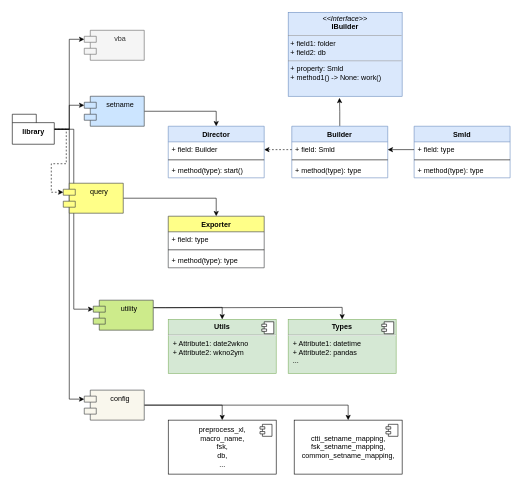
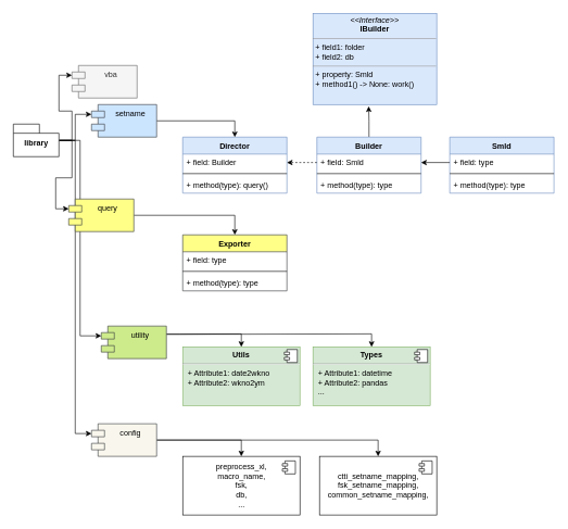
  <mxCell id="0" />
  <mxCell id="1" parent="0" />
  <mxCell id="2" value="Director" style="swimlane;fontStyle=1;align=center;verticalAlign=top;childLayout=stackLayout;horizontal=1;startSize=26;horizontalStack=0;resizeParent=1;resizeParentMax=0;resizeLast=0;collapsible=1;marginBottom=0;fillColor=#dae8fc;strokeColor=#6c8ebf;" vertex="1" parent="1"><mxGeometry x="280" y="210" width="160" height="86" as="geometry" /></mxCell>
  <mxCell id="3" value="+ field: Builder" style="text;strokeColor=none;fillColor=none;align=left;verticalAlign=top;spacingLeft=4;spacingRight=4;overflow=hidden;rotatable=0;points=[[0,0.5],[1,0.5]];portConstraint=eastwest;" vertex="1" parent="2"><mxGeometry y="26" width="160" height="26" as="geometry" /></mxCell>
  <mxCell id="4" value="" style="line;strokeWidth=1;fillColor=none;align=left;verticalAlign=middle;spacingTop=-1;spacingLeft=3;spacingRight=3;rotatable=0;labelPosition=right;points=[];portConstraint=eastwest;" vertex="1" parent="2"><mxGeometry y="52" width="160" height="8" as="geometry" /></mxCell>
- <mxCell id="5" value="+ method(type): start()" style="text;strokeColor=none;fillColor=none;align=left;verticalAlign=top;spacingLeft=4;spacingRight=4;overflow=hidden;rotatable=0;points=[[0,0.5],[1,0.5]];portConstraint=eastwest;" vertex="1" parent="2"><mxGeometry y="60" width="160" height="26" as="geometry" /></mxCell>
+ <mxCell id="5" value="+ method(type): query()" style="text;strokeColor=none;fillColor=none;align=left;verticalAlign=top;spacingLeft=4;spacingRight=4;overflow=hidden;rotatable=0;points=[[0,0.5],[1,0.5]];portConstraint=eastwest;" vertex="1" parent="2"><mxGeometry y="60" width="160" height="26" as="geometry" /></mxCell>
  <mxCell id="6" style="edgeStyle=orthogonalEdgeStyle;rounded=0;orthogonalLoop=1;jettySize=auto;html=1;entryX=0;entryY=0;entryDx=0;entryDy=15;entryPerimeter=0;" edge="1" parent="1" source="11" target="14"><mxGeometry relative="1" as="geometry" /></mxCell>
  <mxCell id="7" style="edgeStyle=orthogonalEdgeStyle;rounded=0;orthogonalLoop=1;jettySize=auto;html=1;entryX=0;entryY=0;entryDx=0;entryDy=15;entryPerimeter=0;" edge="1" parent="1" source="11" target="13"><mxGeometry relative="1" as="geometry" /></mxCell>
- <mxCell id="8" style="edgeStyle=orthogonalEdgeStyle;rounded=0;orthogonalLoop=1;jettySize=auto;html=1;entryX=0;entryY=0;entryDx=0;entryDy=15;entryPerimeter=0;dashed=1;" edge="1" parent="1" source="11" target="16"><mxGeometry relative="1" as="geometry" /></mxCell>
+ <mxCell id="8" style="edgeStyle=orthogonalEdgeStyle;rounded=0;orthogonalLoop=1;jettySize=auto;html=1;entryX=0;entryY=0;entryDx=0;entryDy=15;entryPerimeter=0;" edge="1" parent="1" source="11" target="16"><mxGeometry relative="1" as="geometry" /></mxCell>
  <mxCell id="9" style="edgeStyle=orthogonalEdgeStyle;rounded=0;orthogonalLoop=1;jettySize=auto;html=1;entryX=0;entryY=0;entryDx=0;entryDy=15;entryPerimeter=0;" edge="1" parent="1" source="11" target="32"><mxGeometry relative="1" as="geometry" /></mxCell>
  <mxCell id="10" style="edgeStyle=orthogonalEdgeStyle;rounded=0;orthogonalLoop=1;jettySize=auto;html=1;entryX=0;entryY=0;entryDx=0;entryDy=15;entryPerimeter=0;" edge="1" parent="1" source="11" target="19"><mxGeometry relative="1" as="geometry" /></mxCell>
  <mxCell id="11" value="library" style="shape=folder;fontStyle=1;spacingTop=10;tabWidth=40;tabHeight=14;tabPosition=left;html=1;" vertex="1" parent="1"><mxGeometry x="20" y="190" width="70" height="50" as="geometry" /></mxCell>
  <mxCell id="12" style="edgeStyle=orthogonalEdgeStyle;rounded=0;orthogonalLoop=1;jettySize=auto;html=1;entryX=0.5;entryY=0;entryDx=0;entryDy=0;" edge="1" parent="1" source="13" target="2"><mxGeometry relative="1" as="geometry" /></mxCell>
  <mxCell id="13" value="setname" style="shape=module;align=left;spacingLeft=20;align=center;verticalAlign=top;fillColor=#cce5ff;strokeColor=#36393d;" vertex="1" parent="1"><mxGeometry x="140" y="160" width="100" height="50" as="geometry" /></mxCell>
- <mxCell id="14" value="vba" style="shape=module;align=left;spacingLeft=20;align=center;verticalAlign=top;fillColor=#f5f5f5;fontColor=#333333;strokeColor=#666666;" vertex="1" parent="1"><mxGeometry x="140" y="50" width="100" height="50" as="geometry" /></mxCell>
+ <mxCell id="14" value="vba" style="shape=module;align=left;spacingLeft=20;align=center;verticalAlign=top;fillColor=#f5f5f5;fontColor=#333333;strokeColor=#666666;" vertex="1" parent="1"><mxGeometry x="110" y="100" width="100" height="50" as="geometry" /></mxCell>
  <mxCell id="15" style="edgeStyle=orthogonalEdgeStyle;rounded=0;orthogonalLoop=1;jettySize=auto;html=1;entryX=0.5;entryY=0;entryDx=0;entryDy=0;" edge="1" parent="1" source="16" target="39"><mxGeometry relative="1" as="geometry" /></mxCell>
  <mxCell id="16" value="query" style="shape=module;align=left;spacingLeft=20;align=center;verticalAlign=top;fillColor=#ffff88;strokeColor=#36393d;" vertex="1" parent="1"><mxGeometry x="105" y="305" width="100" height="50" as="geometry" /></mxCell>
  <mxCell id="17" style="edgeStyle=orthogonalEdgeStyle;rounded=0;orthogonalLoop=1;jettySize=auto;html=1;entryX=0.5;entryY=0;entryDx=0;entryDy=0;" edge="1" parent="1" source="19" target="43"><mxGeometry relative="1" as="geometry" /></mxCell>
  <mxCell id="18" style="edgeStyle=orthogonalEdgeStyle;rounded=0;orthogonalLoop=1;jettySize=auto;html=1;entryX=0.5;entryY=0;entryDx=0;entryDy=0;" edge="1" parent="1" source="19" target="45"><mxGeometry relative="1" as="geometry" /></mxCell>
  <mxCell id="19" value="config" style="shape=module;align=left;spacingLeft=20;align=center;verticalAlign=top;fillColor=#f9f7ed;strokeColor=#36393d;" vertex="1" parent="1"><mxGeometry x="140" y="650" width="100" height="50" as="geometry" /></mxCell>
  <mxCell id="20" style="edgeStyle=orthogonalEdgeStyle;rounded=0;orthogonalLoop=1;jettySize=auto;html=1;entryX=0.45;entryY=1.019;entryDx=0;entryDy=0;entryPerimeter=0;" edge="1" parent="1" source="21" target="29"><mxGeometry relative="1" as="geometry" /></mxCell>
  <mxCell id="21" value="Builder" style="swimlane;fontStyle=1;align=center;verticalAlign=top;childLayout=stackLayout;horizontal=1;startSize=26;horizontalStack=0;resizeParent=1;resizeParentMax=0;resizeLast=0;collapsible=1;marginBottom=0;fillColor=#dae8fc;strokeColor=#6c8ebf;" vertex="1" parent="1"><mxGeometry x="486" y="210" width="160" height="86" as="geometry" /></mxCell>
  <mxCell id="22" value="+ field: Smld" style="text;strokeColor=none;fillColor=none;align=left;verticalAlign=top;spacingLeft=4;spacingRight=4;overflow=hidden;rotatable=0;points=[[0,0.5],[1,0.5]];portConstraint=eastwest;" vertex="1" parent="21"><mxGeometry y="26" width="160" height="26" as="geometry" /></mxCell>
  <mxCell id="23" value="" style="line;strokeWidth=1;fillColor=none;align=left;verticalAlign=middle;spacingTop=-1;spacingLeft=3;spacingRight=3;rotatable=0;labelPosition=right;points=[];portConstraint=eastwest;" vertex="1" parent="21"><mxGeometry y="52" width="160" height="8" as="geometry" /></mxCell>
  <mxCell id="24" value="+ method(type): type" style="text;strokeColor=none;fillColor=none;align=left;verticalAlign=top;spacingLeft=4;spacingRight=4;overflow=hidden;rotatable=0;points=[[0,0.5],[1,0.5]];portConstraint=eastwest;" vertex="1" parent="21"><mxGeometry y="60" width="160" height="26" as="geometry" /></mxCell>
  <mxCell id="25" value="Smld" style="swimlane;fontStyle=1;align=center;verticalAlign=top;childLayout=stackLayout;horizontal=1;startSize=26;horizontalStack=0;resizeParent=1;resizeParentMax=0;resizeLast=0;collapsible=1;marginBottom=0;fillColor=#dae8fc;strokeColor=#6c8ebf;" vertex="1" parent="1"><mxGeometry x="690" y="210" width="160" height="86" as="geometry" /></mxCell>
  <mxCell id="26" value="+ field: type" style="text;strokeColor=none;fillColor=none;align=left;verticalAlign=top;spacingLeft=4;spacingRight=4;overflow=hidden;rotatable=0;points=[[0,0.5],[1,0.5]];portConstraint=eastwest;" vertex="1" parent="25"><mxGeometry y="26" width="160" height="26" as="geometry" /></mxCell>
  <mxCell id="27" value="" style="line;strokeWidth=1;fillColor=none;align=left;verticalAlign=middle;spacingTop=-1;spacingLeft=3;spacingRight=3;rotatable=0;labelPosition=right;points=[];portConstraint=eastwest;" vertex="1" parent="25"><mxGeometry y="52" width="160" height="8" as="geometry" /></mxCell>
  <mxCell id="28" value="+ method(type): type" style="text;strokeColor=none;fillColor=none;align=left;verticalAlign=top;spacingLeft=4;spacingRight=4;overflow=hidden;rotatable=0;points=[[0,0.5],[1,0.5]];portConstraint=eastwest;" vertex="1" parent="25"><mxGeometry y="60" width="160" height="26" as="geometry" /></mxCell>
  <mxCell id="29" value="&lt;p style=&quot;margin: 0px ; margin-top: 4px ; text-align: center&quot;&gt;&lt;i&gt;&amp;lt;&amp;lt;Interface&amp;gt;&amp;gt;&lt;/i&gt;&lt;br&gt;&lt;b&gt;IBuilder&lt;/b&gt;&lt;/p&gt;&lt;hr size=&quot;1&quot;&gt;&lt;p style=&quot;margin: 0px ; margin-left: 4px&quot;&gt;+ field1: folder&lt;br&gt;&lt;/p&gt;&lt;p style=&quot;margin: 0px ; margin-left: 4px&quot;&gt;+ field2: db&lt;/p&gt;&lt;hr size=&quot;1&quot;&gt;&lt;p style=&quot;margin: 0px ; margin-left: 4px&quot;&gt;+ property: Smld&lt;/p&gt;&lt;p style=&quot;margin: 0px ; margin-left: 4px&quot;&gt;+ method1() -&amp;gt; None: work()&lt;/p&gt;" style="verticalAlign=top;align=left;overflow=fill;fontSize=12;fontFamily=Helvetica;html=1;fillColor=#dae8fc;strokeColor=#6c8ebf;" vertex="1" parent="1"><mxGeometry x="480" y="20" width="190" height="140" as="geometry" /></mxCell>
  <mxCell id="30" style="edgeStyle=orthogonalEdgeStyle;rounded=0;orthogonalLoop=1;jettySize=auto;html=1;entryX=0.5;entryY=0;entryDx=0;entryDy=0;exitX=1;exitY=0.25;exitDx=0;exitDy=0;" edge="1" parent="1" source="32" target="37"><mxGeometry relative="1" as="geometry" /></mxCell>
  <mxCell id="31" style="edgeStyle=orthogonalEdgeStyle;rounded=0;orthogonalLoop=1;jettySize=auto;html=1;exitX=1;exitY=0.25;exitDx=0;exitDy=0;entryX=0.5;entryY=0;entryDx=0;entryDy=0;" edge="1" parent="1" source="32" target="35"><mxGeometry relative="1" as="geometry" /></mxCell>
  <mxCell id="32" value="utility" style="shape=module;align=left;spacingLeft=20;align=center;verticalAlign=top;fillColor=#cdeb8b;strokeColor=#36393d;" vertex="1" parent="1"><mxGeometry x="155" y="500" width="100" height="50" as="geometry" /></mxCell>
  <mxCell id="33" style="edgeStyle=orthogonalEdgeStyle;rounded=0;orthogonalLoop=1;jettySize=auto;html=1;entryX=1;entryY=0.5;entryDx=0;entryDy=0;" edge="1" parent="1" source="26" target="22"><mxGeometry relative="1" as="geometry" /></mxCell>
  <mxCell id="34" style="edgeStyle=orthogonalEdgeStyle;rounded=0;orthogonalLoop=1;jettySize=auto;html=1;exitX=0;exitY=0.5;exitDx=0;exitDy=0;entryX=1;entryY=0.5;entryDx=0;entryDy=0;dashed=1;" edge="1" parent="1" source="22" target="3"><mxGeometry relative="1" as="geometry" /></mxCell>
  <mxCell id="35" value="&lt;p style=&quot;margin: 0px ; margin-top: 6px ; text-align: center&quot;&gt;&lt;b&gt;Utils&lt;/b&gt;&lt;/p&gt;&lt;hr&gt;&lt;p style=&quot;margin: 0px ; margin-left: 8px&quot;&gt;+ Attribute1: date2wkno&lt;/p&gt;&lt;p style=&quot;margin: 0px ; margin-left: 8px&quot;&gt;+ Attribute2: wkno2ym&lt;/p&gt;" style="align=left;overflow=fill;html=1;dropTarget=0;fillColor=#d5e8d4;strokeColor=#82b366;" vertex="1" parent="1"><mxGeometry x="280" y="532" width="180" height="90" as="geometry" /></mxCell>
  <mxCell id="36" value="" style="shape=component;jettyWidth=8;jettyHeight=4;" vertex="1" parent="35"><mxGeometry x="1" width="20" height="20" relative="1" as="geometry"><mxPoint x="-24" y="4" as="offset" /></mxGeometry></mxCell>
  <mxCell id="37" value="&lt;p style=&quot;margin: 0px ; margin-top: 6px ; text-align: center&quot;&gt;&lt;b&gt;Types&lt;/b&gt;&lt;/p&gt;&lt;hr&gt;&lt;p style=&quot;margin: 0px ; margin-left: 8px&quot;&gt;+ Attribute1: datetime&lt;br&gt;+ Attribute2: pandas&lt;/p&gt;&lt;p style=&quot;margin: 0px ; margin-left: 8px&quot;&gt;...&lt;/p&gt;" style="align=left;overflow=fill;html=1;dropTarget=0;fillColor=#d5e8d4;strokeColor=#82b366;" vertex="1" parent="1"><mxGeometry x="480" y="532" width="180" height="90" as="geometry" /></mxCell>
  <mxCell id="38" value="" style="shape=component;jettyWidth=8;jettyHeight=4;" vertex="1" parent="37"><mxGeometry x="1" width="20" height="20" relative="1" as="geometry"><mxPoint x="-24" y="4" as="offset" /></mxGeometry></mxCell>
  <mxCell id="39" value="Exporter" style="swimlane;fontStyle=1;align=center;verticalAlign=top;childLayout=stackLayout;horizontal=1;startSize=26;horizontalStack=0;resizeParent=1;resizeParentMax=0;resizeLast=0;collapsible=1;marginBottom=0;fillColor=#ffff88;strokeColor=#36393d;" vertex="1" parent="1"><mxGeometry x="280" y="360" width="160" height="86" as="geometry" /></mxCell>
  <mxCell id="40" value="+ field: type" style="text;strokeColor=none;fillColor=none;align=left;verticalAlign=top;spacingLeft=4;spacingRight=4;overflow=hidden;rotatable=0;points=[[0,0.5],[1,0.5]];portConstraint=eastwest;" vertex="1" parent="39"><mxGeometry y="26" width="160" height="26" as="geometry" /></mxCell>
  <mxCell id="41" value="" style="line;strokeWidth=1;fillColor=none;align=left;verticalAlign=middle;spacingTop=-1;spacingLeft=3;spacingRight=3;rotatable=0;labelPosition=right;points=[];portConstraint=eastwest;" vertex="1" parent="39"><mxGeometry y="52" width="160" height="8" as="geometry" /></mxCell>
  <mxCell id="42" value="+ method(type): type" style="text;strokeColor=none;fillColor=none;align=left;verticalAlign=top;spacingLeft=4;spacingRight=4;overflow=hidden;rotatable=0;points=[[0,0.5],[1,0.5]];portConstraint=eastwest;" vertex="1" parent="39"><mxGeometry y="60" width="160" height="26" as="geometry" /></mxCell>
  <mxCell id="43" value="preprocess_xl,&lt;br&gt;macro_name,&lt;br&gt;fsk,&lt;br&gt;db,&lt;br&gt;..." style="html=1;dropTarget=0;" vertex="1" parent="1"><mxGeometry x="280" y="700" width="180" height="90" as="geometry" /></mxCell>
  <mxCell id="44" value="" style="shape=module;jettyWidth=8;jettyHeight=4;" vertex="1" parent="43"><mxGeometry x="1" width="20" height="20" relative="1" as="geometry"><mxPoint x="-27" y="7" as="offset" /></mxGeometry></mxCell>
  <mxCell id="45" value="ctti_setname_mapping,&lt;br&gt;fsk_setname_mapping,&lt;br&gt;common_setname_mapping," style="html=1;dropTarget=0;" vertex="1" parent="1"><mxGeometry x="490" y="700" width="180" height="90" as="geometry" /></mxCell>
  <mxCell id="46" value="" style="shape=module;jettyWidth=8;jettyHeight=4;" vertex="1" parent="45"><mxGeometry x="1" width="20" height="20" relative="1" as="geometry"><mxPoint x="-27" y="7" as="offset" /></mxGeometry></mxCell>
